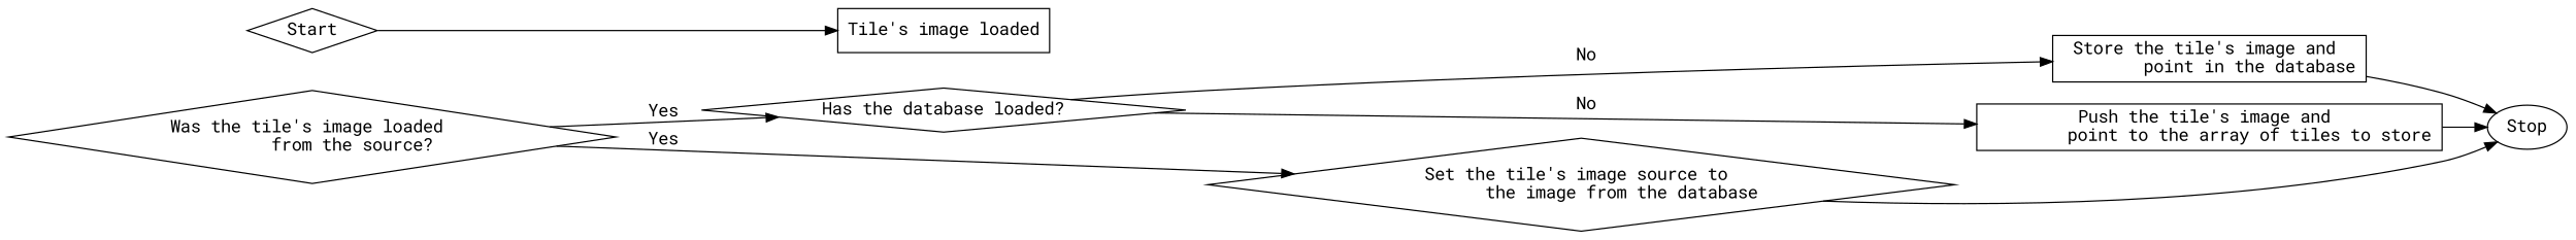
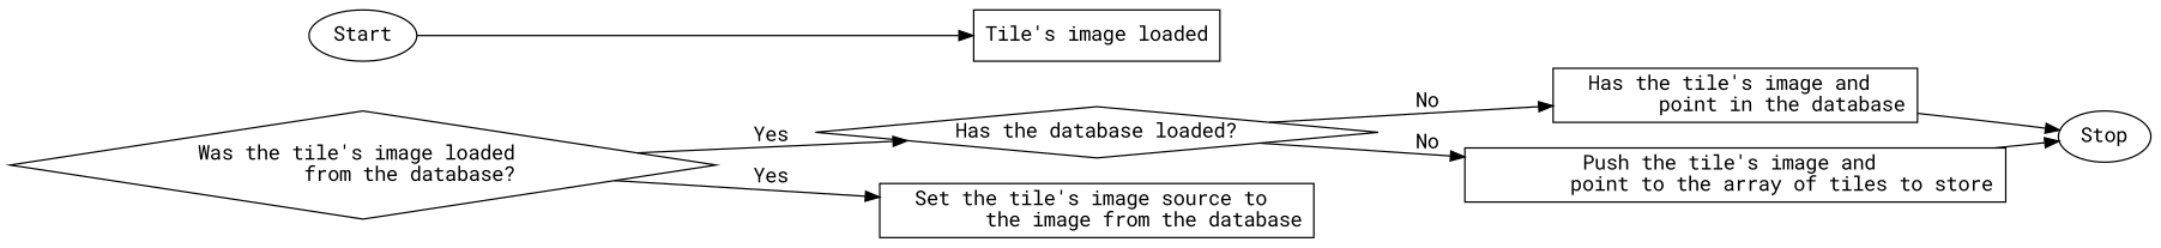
  digraph {
    fontname="Roboto Mono"
    rankdir=LR
    node [fontname="Roboto Mono" shape=rect]
    edge [fontname="Roboto Mono"]
-   n1 [label="Was the tile's image loaded \n	from the source?" shape=diamond]
+   n1 [label="Was the tile's image loaded \n	from the database?" shape=diamond]
    n2 [label="Has the database loaded?" shape=diamond]
-   n3 [label="Set the tile's image source to \n	the image from the database" shape=diamond]
-   n4 [label="Store the tile's image and \n	point in the database"]
+   n3 [label="Set the tile's image source to \n	the image from the database"]
+   n4 [label="Has the tile's image and \n	point in the database"]
    n5 [label="Push the tile's image and \n	point to the array of tiles to store"]
    Stop [shape=""]
    n7 [label="Tile's image loaded"]
-   Start [shape=diamond]
+   Start [shape=""]
    n1 -> n2 [label=" Yes"]
    n1 -> n3 [label=" Yes"]
    n2 -> n4 [label=" No"]
    n2 -> n5 [label=" No"]
-   n3 -> Stop
    n4 -> Stop
    n5 -> Stop
    Start -> n7
  }
